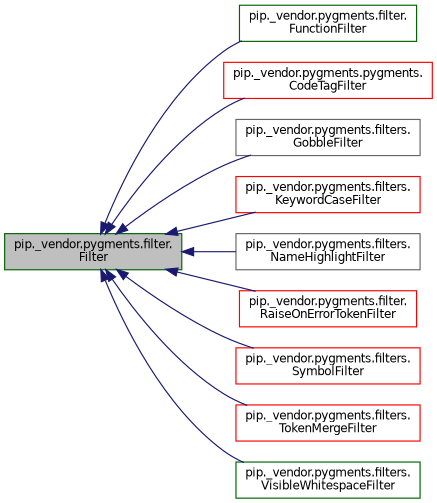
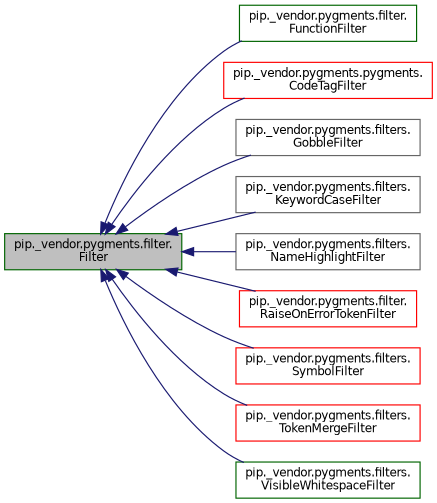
  digraph {
    rankdir=LR
    node [color=red fillcolor=white fontname=Helvetica fontsize=10 shape=record style=filled]
    edge [color=midnightblue dir=back fontname=Helvetica fontsize=10 labelfontname=Helvetica labelfontsize=10 style=solid]
    n1 [color=darkgreen fillcolor=grey75 fontcolor=black height=0.2 label="pip._vendor.pygments.filter.\lFilter" width=0.4]
    n2 [color=darkgreen height=0.2 label="pip._vendor.pygments.filter.\lFunctionFilter" width=0.4]
    n3 [height=0.2 label="pip._vendor.pygments.pygments.\lCodeTagFilter" width=0.4]
    n4 [color=gray40 height=0.2 label="pip._vendor.pygments.filters.\lGobbleFilter" width=0.4]
-   n5 [height=0.2 label="pip._vendor.pygments.filters.\lKeywordCaseFilter" width=0.4]
+   n5 [color=gray40 height=0.2 label="pip._vendor.pygments.filters.\lKeywordCaseFilter" width=0.4]
    n6 [color=gray40 height=0.2 label="pip._vendor.pygments.filters.\lNameHighlightFilter" width=0.4]
    n7 [height=0.2 label="pip._vendor.pygments.filter.\lRaiseOnErrorTokenFilter" width=0.4]
    n8 [height=0.2 label="pip._vendor.pygments.filters.\lSymbolFilter" width=0.4]
    n9 [height=0.2 label="pip._vendor.pygments.filters.\lTokenMergeFilter" width=0.4]
    n10 [color=darkgreen height=0.2 label="pip._vendor.pygments.filters.\lVisibleWhitespaceFilter" width=0.4]
    n1 -> n2
    n1 -> n3
    n1 -> n4
    n1 -> n5
    n1 -> n6
    n1 -> n7
    n1 -> n8
    n1 -> n9
    n1 -> n10
  }
